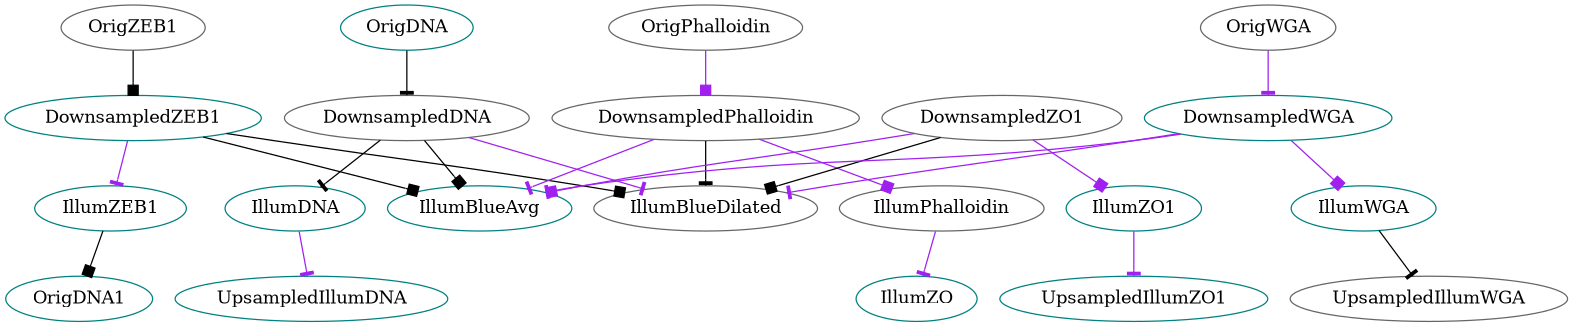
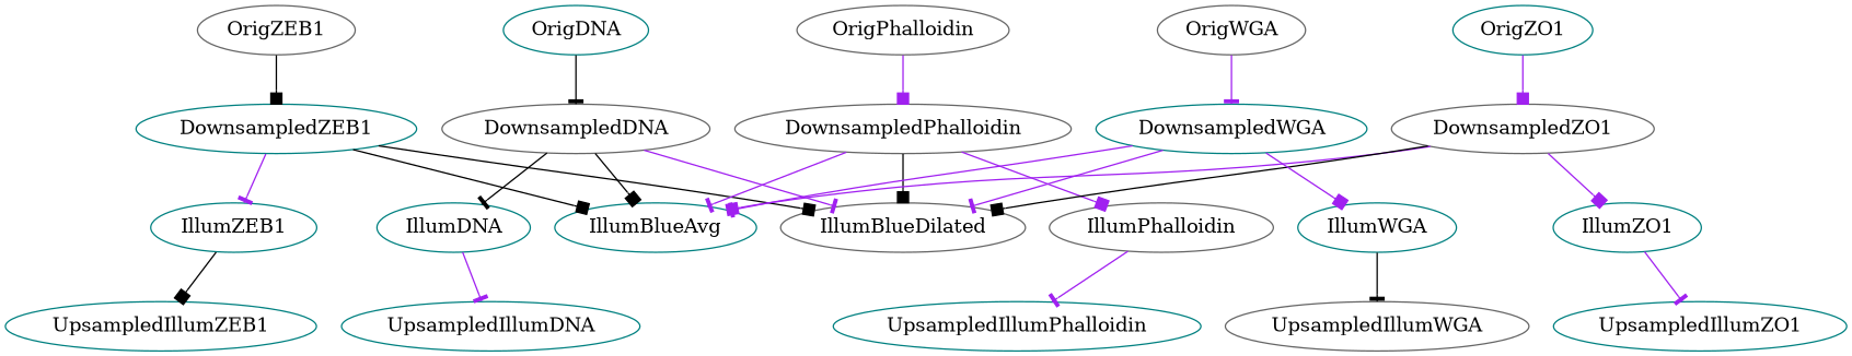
  strict digraph {
    node [color=teal type=image]
    edge [arrowhead=tee color=purple module=CorrectIlluminationCalculate module_num=3]
    DownsampledDNA [color=gray40]
    OrigDNA
    IllumDNA
    IllumBlueAvg
    IllumBlueDilated [color=gray40]
    UpsampledIllumDNA
    OrigZEB1 [color=gray40]
    DownsampledZEB1
    IllumZEB1
-   UpsampledIllumZEB1 [label=OrigDNA1]
+   UpsampledIllumZEB1
    OrigPhalloidin [color=gray40]
    DownsampledPhalloidin [color=gray40]
    IllumPhalloidin [color=gray40]
-   UpsampledIllumPhalloidin [label=IllumZO]
+   UpsampledIllumPhalloidin
    DownsampledZO1 [color=gray40]
+   OrigZO1
    IllumZO1
    UpsampledIllumZO1
    OrigWGA [color=gray40]
    DownsampledWGA
    IllumWGA
    UpsampledIllumWGA [color=gray40]
    DownsampledDNA -> IllumDNA [color=black]
    DownsampledDNA -> IllumBlueAvg [arrowhead=box color=black]
    DownsampledDNA -> IllumBlueDilated
    OrigDNA -> DownsampledDNA [color=black module=Resize module_num=2]
    IllumDNA -> UpsampledIllumDNA [module=Resize module_num=4]
    OrigZEB1 -> DownsampledZEB1 [arrowhead=box color=black module=Resize module_num=5]
    DownsampledZEB1 -> IllumBlueAvg [arrowhead=box color=black module_num=6]
    DownsampledZEB1 -> IllumBlueDilated [arrowhead=box color=black module_num=6]
    DownsampledZEB1 -> IllumZEB1 [module_num=6]
    IllumZEB1 -> UpsampledIllumZEB1 [arrowhead=box color=black module=Resize module_num=7]
    OrigPhalloidin -> DownsampledPhalloidin [arrowhead=box module=Resize module_num=8]
    DownsampledPhalloidin -> IllumBlueAvg [module_num=9]
-   DownsampledPhalloidin -> IllumBlueDilated [color=black module_num=9]
+   DownsampledPhalloidin -> IllumBlueDilated [arrowhead=box color=black module_num=9]
    DownsampledPhalloidin -> IllumPhalloidin [arrowhead=box module_num=9]
    IllumPhalloidin -> UpsampledIllumPhalloidin [module=Resize module_num=10]
    DownsampledZO1 -> IllumBlueAvg [arrowhead=box module_num=12]
    DownsampledZO1 -> IllumBlueDilated [arrowhead=box color=black module_num=12]
    DownsampledZO1 -> IllumZO1 [arrowhead=box module_num=12]
+   OrigZO1 -> DownsampledZO1 [arrowhead=box module=Resize module_num=11]
    IllumZO1 -> UpsampledIllumZO1 [module=Resize module_num=13]
    OrigWGA -> DownsampledWGA [module=Resize module_num=14]
    DownsampledWGA -> IllumBlueAvg [module_num=15]
    DownsampledWGA -> IllumBlueDilated [module_num=15]
    DownsampledWGA -> IllumWGA [arrowhead=box module_num=15]
    IllumWGA -> UpsampledIllumWGA [color=black module=Resize module_num=16]
  }
